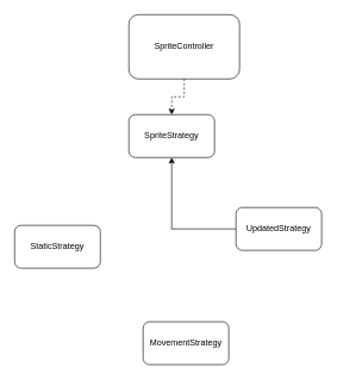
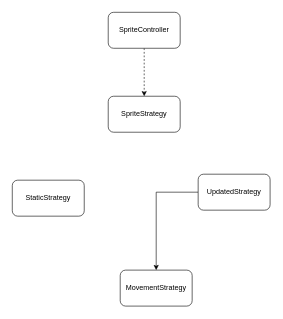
  <mxCell id="0" />
  <mxCell id="1" parent="0" />
  <mxCell id="2" value="" style="edgeStyle=orthogonalEdgeStyle;rounded=0;orthogonalLoop=1;jettySize=auto;html=1;dashed=1;" edge="1" parent="1" source="3" target="4"><mxGeometry relative="1" as="geometry" /></mxCell>
- <mxCell id="3" value="SpriteController" style="rounded=1;whiteSpace=wrap;html=1;" vertex="1" parent="1"><mxGeometry x="180" y="20" width="155" height="90" as="geometry" /></mxCell>
+ <mxCell id="3" value="SpriteController" style="rounded=1;whiteSpace=wrap;html=1;" vertex="1" parent="1"><mxGeometry x="180" y="20" width="120" height="60" as="geometry" /></mxCell>
  <mxCell id="4" value="SpriteStrategy" style="whiteSpace=wrap;html=1;rounded=1;" vertex="1" parent="1"><mxGeometry x="180" y="160" width="120" height="60" as="geometry" /></mxCell>
- <mxCell id="5" value="StaticStrategy&lt;br&gt;" style="whiteSpace=wrap;html=1;rounded=1;" vertex="1" parent="1"><mxGeometry x="20" y="315" width="120" height="60" as="geometry" /></mxCell>
- <mxCell id="6" value="" style="edgeStyle=orthogonalEdgeStyle;rounded=0;orthogonalLoop=1;jettySize=auto;html=1;" edge="1" parent="1" source="7" target="4"><mxGeometry relative="1" as="geometry" /></mxCell>
+ <mxCell id="5" value="StaticStrategy&lt;br&gt;" style="whiteSpace=wrap;html=1;rounded=1;" vertex="1" parent="1"><mxGeometry x="20" y="300" width="120" height="60" as="geometry" /></mxCell>
+ <mxCell id="6" value="" style="edgeStyle=orthogonalEdgeStyle;rounded=0;orthogonalLoop=1;jettySize=auto;html=1;" edge="1" parent="1" source="7" target="8"><mxGeometry relative="1" as="geometry" /></mxCell>
  <mxCell id="7" value="UpdatedStrategy" style="rounded=1;whiteSpace=wrap;html=1;" vertex="1" parent="1"><mxGeometry x="330" y="290" width="120" height="60" as="geometry" /></mxCell>
  <mxCell id="8" value="MovementStrategy" style="whiteSpace=wrap;html=1;rounded=1;" vertex="1" parent="1"><mxGeometry x="200" y="450" width="120" height="60" as="geometry" /></mxCell>
